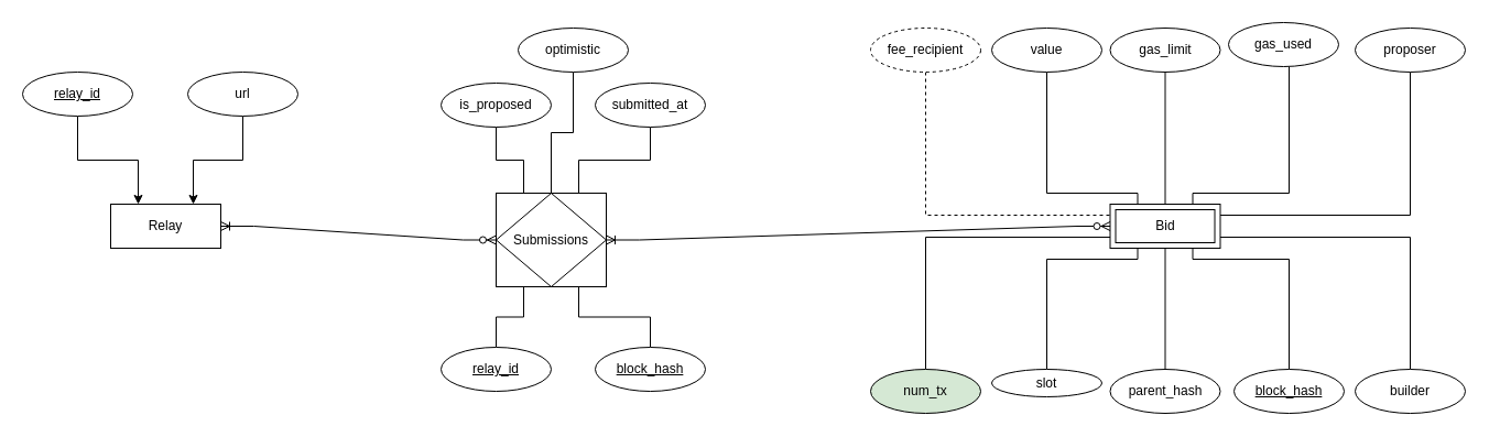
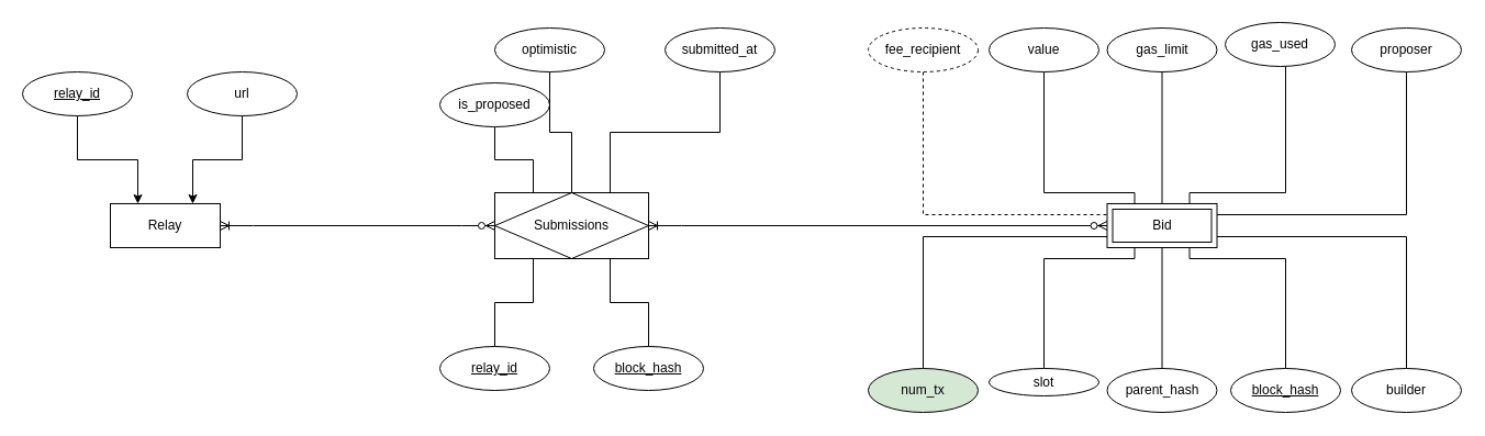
  <mxCell id="0" />
  <mxCell id="1" parent="0" />
  <mxCell id="2" value="Relay" style="whiteSpace=wrap;html=1;align=center;" parent="1" vertex="1"><mxGeometry x="100" y="185" width="100" height="40" as="geometry" /></mxCell>
  <mxCell id="3" style="edgeStyle=orthogonalEdgeStyle;rounded=0;orthogonalLoop=1;jettySize=auto;html=1;exitX=1;exitY=0.25;exitDx=0;exitDy=0;entryX=0.5;entryY=1;entryDx=0;entryDy=0;endArrow=none;endFill=0;" edge="1" parent="1" source="5" target="39"><mxGeometry relative="1" as="geometry" /></mxCell>
  <mxCell id="4" style="edgeStyle=orthogonalEdgeStyle;rounded=0;orthogonalLoop=1;jettySize=auto;html=1;exitX=1;exitY=0.75;exitDx=0;exitDy=0;entryX=0.5;entryY=0;entryDx=0;entryDy=0;endArrow=none;endFill=0;" edge="1" parent="1" source="5" target="40"><mxGeometry relative="1" as="geometry" /></mxCell>
  <mxCell id="5" value="Bid" style="shape=ext;margin=3;double=1;whiteSpace=wrap;html=1;align=center;" parent="1" vertex="1"><mxGeometry x="1007.5" y="185" width="100" height="40" as="geometry" /></mxCell>
  <mxCell id="6" value="" style="edgeStyle=entityRelationEdgeStyle;fontSize=12;html=1;endArrow=ERoneToMany;startArrow=ERzeroToMany;rounded=0;entryX=1;entryY=0.5;entryDx=0;entryDy=0;exitX=0;exitY=0.5;exitDx=0;exitDy=0;" parent="1" source="8" target="2" edge="1"><mxGeometry width="100" height="100" relative="1" as="geometry"><mxPoint x="580" y="265" as="sourcePoint" /><mxPoint x="660" y="145" as="targetPoint" /></mxGeometry></mxCell>
  <mxCell id="7" value="" style="edgeStyle=entityRelationEdgeStyle;fontSize=12;html=1;endArrow=ERoneToMany;startArrow=ERzeroToMany;rounded=0;entryX=1;entryY=0.5;entryDx=0;entryDy=0;exitX=0;exitY=0.5;exitDx=0;exitDy=0;" parent="1" source="5" target="8" edge="1"><mxGeometry width="100" height="100" relative="1" as="geometry"><mxPoint x="824" y="385" as="sourcePoint" /><mxPoint x="670" y="565" as="targetPoint" /></mxGeometry></mxCell>
- <mxCell id="8" value="Submissions" style="shape=associativeEntity;whiteSpace=wrap;html=1;align=center;" parent="1" vertex="1"><mxGeometry x="450" y="175" width="100" height="85" as="geometry" /></mxCell>
+ <mxCell id="8" value="Submissions" style="shape=associativeEntity;whiteSpace=wrap;html=1;align=center;" parent="1" vertex="1"><mxGeometry x="450" y="175" width="140" height="60" as="geometry" /></mxCell>
  <mxCell id="9" style="edgeStyle=orthogonalEdgeStyle;rounded=0;orthogonalLoop=1;jettySize=auto;html=1;entryX=0.75;entryY=1;entryDx=0;entryDy=0;endArrow=none;endFill=0;" parent="1" source="10" target="8" edge="1"><mxGeometry relative="1" as="geometry" /></mxCell>
  <mxCell id="10" value="block_hash" style="ellipse;whiteSpace=wrap;html=1;align=center;fontStyle=4;" parent="1" vertex="1"><mxGeometry x="540" y="315" width="100" height="40" as="geometry" /></mxCell>
  <mxCell id="11" style="edgeStyle=orthogonalEdgeStyle;rounded=0;orthogonalLoop=1;jettySize=auto;html=1;entryX=0.25;entryY=1;entryDx=0;entryDy=0;endArrow=none;endFill=0;" parent="1" source="12" target="8" edge="1"><mxGeometry relative="1" as="geometry" /></mxCell>
  <mxCell id="12" value="relay_id" style="ellipse;whiteSpace=wrap;html=1;align=center;fontStyle=4;" parent="1" vertex="1"><mxGeometry x="400" y="315" width="100" height="40" as="geometry" /></mxCell>
  <mxCell id="13" style="edgeStyle=orthogonalEdgeStyle;rounded=0;orthogonalLoop=1;jettySize=auto;html=1;entryX=0.25;entryY=0;entryDx=0;entryDy=0;endArrow=none;endFill=0;" parent="1" source="14" target="8" edge="1"><mxGeometry relative="1" as="geometry" /></mxCell>
  <mxCell id="14" value="is_proposed" style="ellipse;whiteSpace=wrap;html=1;align=center;" parent="1" vertex="1"><mxGeometry x="400" y="75" width="100" height="40" as="geometry" /></mxCell>
  <mxCell id="15" style="edgeStyle=orthogonalEdgeStyle;rounded=0;orthogonalLoop=1;jettySize=auto;html=1;entryX=0.75;entryY=0;entryDx=0;entryDy=0;endArrow=none;endFill=0;exitX=0.5;exitY=1;exitDx=0;exitDy=0;" parent="1" source="16" target="8" edge="1"><mxGeometry relative="1" as="geometry"><mxPoint x="590" y="115" as="sourcePoint" /></mxGeometry></mxCell>
- <mxCell id="16" value="submitted_at" style="ellipse;whiteSpace=wrap;html=1;align=center;" parent="1" vertex="1"><mxGeometry x="540" y="75" width="100" height="40" as="geometry" /></mxCell>
+ <mxCell id="16" value="submitted_at" style="ellipse;whiteSpace=wrap;html=1;align=center;" parent="1" vertex="1"><mxGeometry x="605" y="25" width="100" height="40" as="geometry" /></mxCell>
  <mxCell id="17" style="edgeStyle=orthogonalEdgeStyle;rounded=0;orthogonalLoop=1;jettySize=auto;html=1;entryX=0.75;entryY=0;entryDx=0;entryDy=0;endArrow=none;endFill=0;" parent="1" source="18" target="5" edge="1"><mxGeometry relative="1" as="geometry"><Array as="points"><mxPoint x="1170" y="175" /><mxPoint x="1082" y="175" /></Array></mxGeometry></mxCell>
  <mxCell id="18" value="gas_used" style="ellipse;whiteSpace=wrap;html=1;align=center;" parent="1" vertex="1"><mxGeometry x="1115" y="20" width="100" height="40" as="geometry" /></mxCell>
  <mxCell id="19" style="edgeStyle=orthogonalEdgeStyle;rounded=0;orthogonalLoop=1;jettySize=auto;html=1;endArrow=none;endFill=0;entryX=0.5;entryY=0;entryDx=0;entryDy=0;" parent="1" source="20" target="5" edge="1"><mxGeometry relative="1" as="geometry"><mxPoint x="1070" y="155" as="targetPoint" /><Array as="points" /></mxGeometry></mxCell>
  <mxCell id="20" value="gas_limit" style="ellipse;whiteSpace=wrap;html=1;align=center;" parent="1" vertex="1"><mxGeometry x="1007.5" y="25" width="100" height="40" as="geometry" /></mxCell>
  <mxCell id="21" style="edgeStyle=orthogonalEdgeStyle;rounded=0;orthogonalLoop=1;jettySize=auto;html=1;entryX=0.25;entryY=0;entryDx=0;entryDy=0;endArrow=none;endFill=0;" parent="1" source="22" target="5" edge="1"><mxGeometry relative="1" as="geometry"><Array as="points"><mxPoint x="950" y="175" /><mxPoint x="1033" y="175" /></Array></mxGeometry></mxCell>
  <mxCell id="22" value="value" style="ellipse;whiteSpace=wrap;html=1;align=center;" parent="1" vertex="1"><mxGeometry x="900" y="25" width="100" height="40" as="geometry" /></mxCell>
  <mxCell id="23" style="edgeStyle=orthogonalEdgeStyle;rounded=0;orthogonalLoop=1;jettySize=auto;html=1;endArrow=none;endFill=0;entryX=0.75;entryY=1;entryDx=0;entryDy=0;" parent="1" source="24" target="5" edge="1"><mxGeometry relative="1" as="geometry"><mxPoint x="1220" y="515" as="targetPoint" /><Array as="points"><mxPoint x="1170" y="235" /><mxPoint x="1083" y="235" /></Array></mxGeometry></mxCell>
  <mxCell id="24" value="&lt;u&gt;block_hash&lt;/u&gt;" style="ellipse;whiteSpace=wrap;html=1;align=center;" parent="1" vertex="1"><mxGeometry x="1120" y="335" width="100" height="40" as="geometry" /></mxCell>
  <mxCell id="25" style="edgeStyle=orthogonalEdgeStyle;rounded=0;orthogonalLoop=1;jettySize=auto;html=1;entryX=0;entryY=0.25;entryDx=0;entryDy=0;endArrow=none;endFill=0;dashed=1;" parent="1" source="26" target="5" edge="1"><mxGeometry relative="1" as="geometry"><Array as="points"><mxPoint x="840" y="195" /></Array></mxGeometry></mxCell>
  <mxCell id="26" value="fee_recipient" style="ellipse;whiteSpace=wrap;html=1;align=center;dashed=1;" parent="1" vertex="1"><mxGeometry x="790" y="25" width="100" height="40" as="geometry" /></mxCell>
  <mxCell id="27" style="edgeStyle=orthogonalEdgeStyle;rounded=0;orthogonalLoop=1;jettySize=auto;html=1;entryX=0.5;entryY=1;entryDx=0;entryDy=0;endArrow=none;endFill=0;" parent="1" source="28" target="5" edge="1"><mxGeometry relative="1" as="geometry" /></mxCell>
  <mxCell id="28" value="parent_hash" style="ellipse;whiteSpace=wrap;html=1;align=center;" parent="1" vertex="1"><mxGeometry x="1007.5" y="335" width="100" height="40" as="geometry" /></mxCell>
  <mxCell id="29" style="edgeStyle=orthogonalEdgeStyle;rounded=0;orthogonalLoop=1;jettySize=auto;html=1;entryX=0.25;entryY=1;entryDx=0;entryDy=0;endArrow=none;endFill=0;" parent="1" source="30" target="5" edge="1"><mxGeometry relative="1" as="geometry"><Array as="points"><mxPoint x="950" y="235" /><mxPoint x="1033" y="235" /></Array></mxGeometry></mxCell>
  <mxCell id="30" value="slot" style="ellipse;whiteSpace=wrap;html=1;align=center;" parent="1" vertex="1"><mxGeometry x="900" y="335" width="100" height="25" as="geometry" /></mxCell>
  <mxCell id="31" style="edgeStyle=orthogonalEdgeStyle;rounded=0;orthogonalLoop=1;jettySize=auto;html=1;entryX=0.5;entryY=0;entryDx=0;entryDy=0;endArrow=none;endFill=0;" parent="1" source="32" target="8" edge="1"><mxGeometry relative="1" as="geometry" /></mxCell>
- <mxCell id="32" value="optimistic" style="ellipse;whiteSpace=wrap;html=1;align=center;" parent="1" vertex="1"><mxGeometry y="25" width="100" height="40" as="geometry" x="470" /></mxCell>
+ <mxCell id="32" value="optimistic" style="ellipse;whiteSpace=wrap;html=1;align=center;" parent="1" vertex="1"><mxGeometry x="450" y="25" width="100" height="40" as="geometry" /></mxCell>
  <mxCell id="33" style="edgeStyle=orthogonalEdgeStyle;rounded=0;orthogonalLoop=1;jettySize=auto;html=1;entryX=0.25;entryY=0;entryDx=0;entryDy=0;" parent="1" source="34" target="2" edge="1"><mxGeometry relative="1" as="geometry" /></mxCell>
  <mxCell id="34" value="relay_id" style="ellipse;whiteSpace=wrap;html=1;align=center;fontStyle=4;" parent="1" vertex="1"><mxGeometry x="20" y="65" width="100" height="40" as="geometry" /></mxCell>
  <mxCell id="35" style="edgeStyle=orthogonalEdgeStyle;rounded=0;orthogonalLoop=1;jettySize=auto;html=1;entryX=0.75;entryY=0;entryDx=0;entryDy=0;" parent="1" source="36" target="2" edge="1"><mxGeometry relative="1" as="geometry" /></mxCell>
  <mxCell id="36" value="url" style="ellipse;whiteSpace=wrap;html=1;align=center;" parent="1" vertex="1"><mxGeometry x="170" y="65" width="100" height="40" as="geometry" /></mxCell>
  <mxCell id="37" style="edgeStyle=orthogonalEdgeStyle;rounded=0;orthogonalLoop=1;jettySize=auto;html=1;entryX=0;entryY=0.75;entryDx=0;entryDy=0;endArrow=none;endFill=0;" parent="1" source="38" target="5" edge="1"><mxGeometry relative="1" as="geometry"><Array as="points"><mxPoint x="840" y="215" /></Array></mxGeometry></mxCell>
  <mxCell id="38" value="num_tx" style="ellipse;whiteSpace=wrap;html=1;align=center;fillColor=#d5e8d4;" parent="1" vertex="1"><mxGeometry x="790" y="335" width="100" height="40" as="geometry" /></mxCell>
  <mxCell id="39" value="proposer" style="ellipse;whiteSpace=wrap;html=1;align=center;" vertex="1" parent="1"><mxGeometry x="1230" y="25" width="100" height="40" as="geometry" /></mxCell>
  <mxCell id="40" value="builder" style="ellipse;whiteSpace=wrap;html=1;align=center;" vertex="1" parent="1"><mxGeometry x="1230" y="335" width="100" height="40" as="geometry" /></mxCell>
